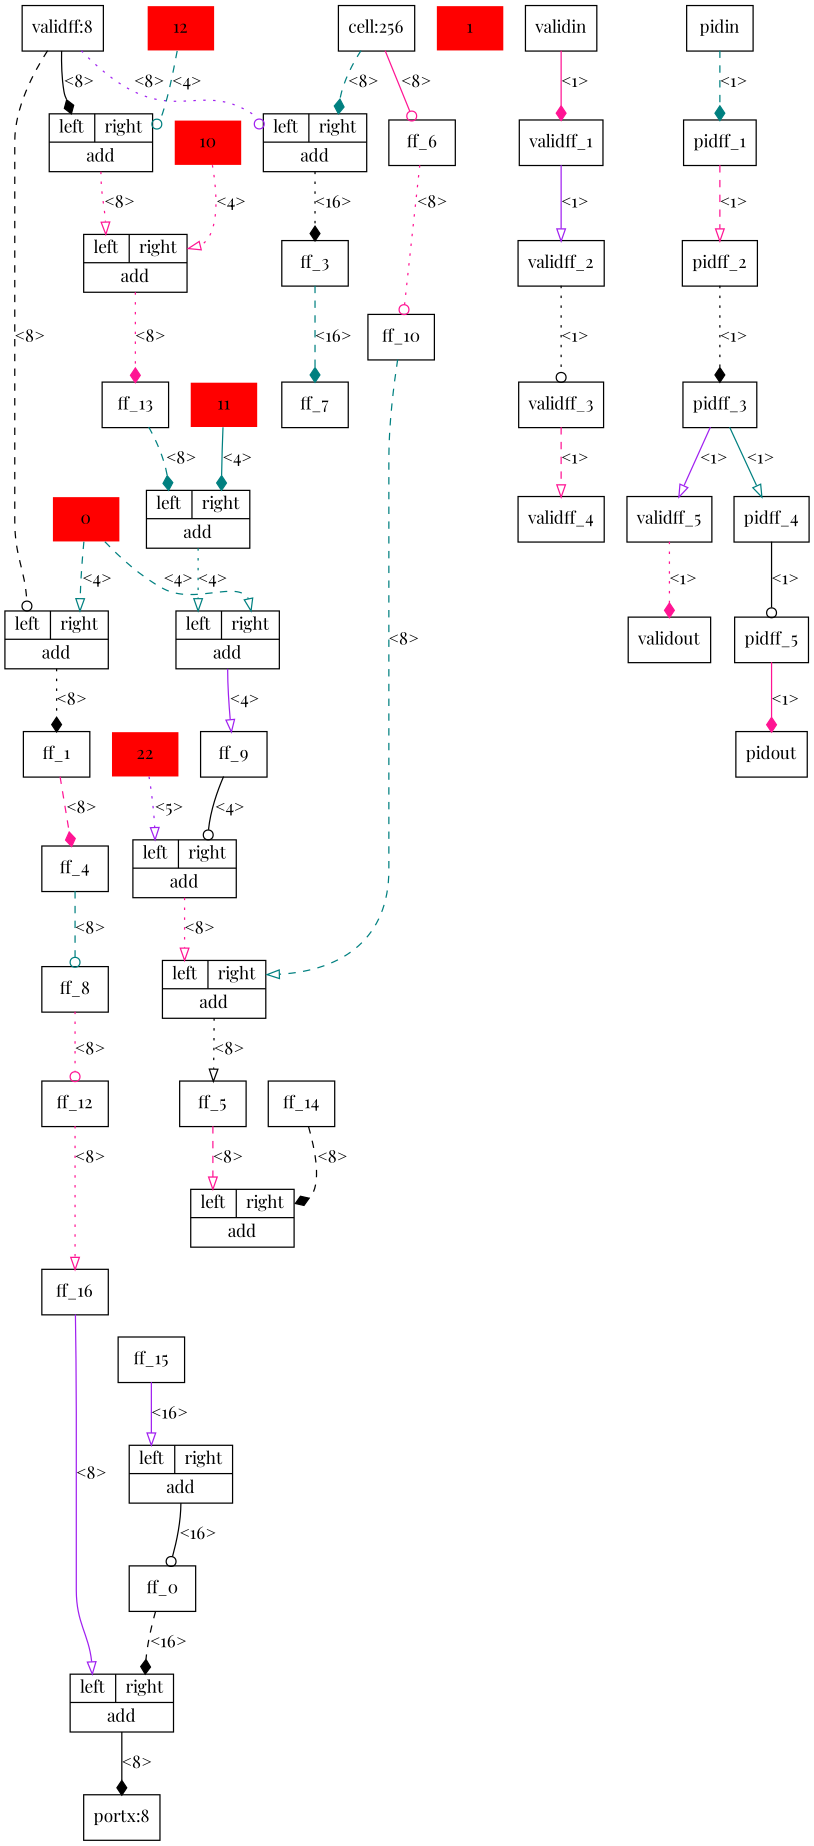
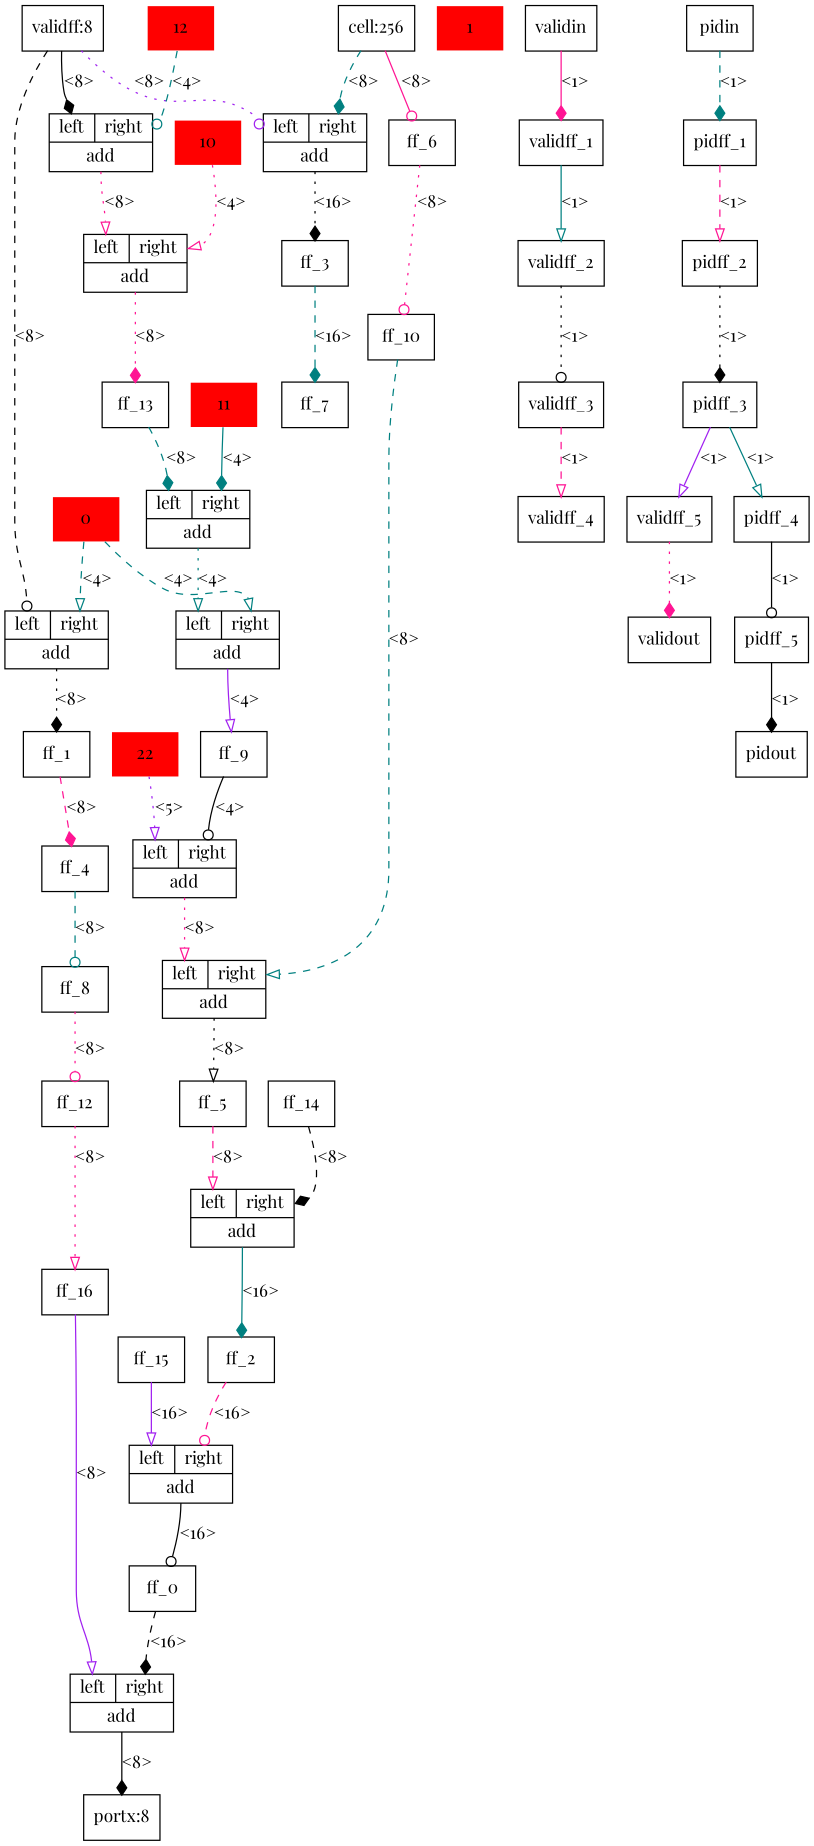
  digraph {
    fontname="Playfair Display"
    node [d=0 fontname="Playfair Display" l=0 od=1 shape=record w=8]
    edge [arrowhead=onormal color=deeppink fontname="Playfair Display" style=dashed]
    n1 [d=11 l=5 label="portx:8" od=0 w=0]
    n2 [color=red l=2 label=22 od=0 shape=plaintext style=filled w=5]
    n3 [d=11 debug="19 1" l=2 label="{{<left> left | <right> right} | <out> add}" od=10]
    n4 [d=21 debug="19 1" l=2 label="{{<left> left | <right> right} | <out> add}" od=10]
    n5 [d=17 debug="19 1" l=1 label="{{<left> left | <right> right} | <out> add}" od=8 w=4]
    ff_9 [d=1 l=2 w=4]
    n7 [label="validff:8" od=0]
    n8 [d=10 debug="19 1" label="{{<left> left | <right> right} | <out> add}" od=10]
    n9 [d=12 debug="19 1" label="{{<left> left | <right> right} | <out> add}" od=12 w=16]
    n10 [d=10 debug="19 1" label="{{<left> left | <right> right} | <out> add}" od=10]
    n11 [d=20 debug="19 1" label="{{<left> left | <right> right} | <out> add}" od=10]
    ff_3 [d=1 l=1 w=16]
    ff_1 [d=1 l=1]
    n14 [color=red label=12 od=0 shape=plaintext style=filled w=4]
    ff_13 [d=1 l=1]
    n16 [color=red label=10 od=0 shape=plaintext style=filled w=4]
    n17 [d=9 debug="19 1" l=1 label="{{<left> left | <right> right} | <out> add}" od=8 w=4]
    n18 [color=red l=1 label=11 od=0 shape=plaintext style=filled w=4]
    n19 [color=red l=1 label=0 od=0 shape=plaintext style=filled w=4]
    n20 [color=red l=-1 label=1 od=0 shape=plaintext style=filled w=0]
    ff_5 [d=1 l=3]
    n22 [d=13 debug="19 1" l=3 label="{{<left> left | <right> right} | <out> add}" od=12 w=16]
+   ff_2 [d=1 l=4 w=16]
    n24 [d=13 debug="19 1" l=4 label="{{<left> left | <right> right} | <out> add}" od=12 w=16]
    ff_0 [d=1 l=5 w=16]
    n26 [d=11 debug="19 1" l=5 label="{{<left> left | <right> right} | <out> add}" od=10]
    ff_7 [d=1 l=2 w=16]
    ff_4 [d=1 l=2]
    n29 [label="cell:256" od=0]
    ff_6 [d=1 l=1]
    ff_10 [d=1 l=2]
    ff_8 [d=1 l=3]
    ff_12 [d=1 l=4]
    ff_16 [d=1 l=5]
    ff_14 [d=1 l=3]
    ff_15 [d=1 l=4 w=16]
    validin [od=0 w=1]
    validff_1 [l=1 w=1]
    validff_2 [l=2 w=1]
    validff_3 [l=3 w=1]
    validff_4 [l=4 w=1]
    validff_5 [l=5 w=1]
    validout [od=0 w=1]
    pidin [od=0 w=1]
    pidff_1 [l=1 w=1]
    pidff_2 [l=2 w=1]
    pidff_3 [l=3 w=1]
    pidff_4 [l=4 w=1]
    pidff_5 [l=5 w=1]
    pidout [od=0 w=1]
    n2 -> n3 [color=purple headport=left label="<5>" style=dotted]
    n3 -> n4 [headport=left label="<8>" style=dotted tailport=out]
    n4 -> ff_5 [color=black label="<8>" style=dotted tailport=out]
    n5 -> ff_9 [color=purple label="<4>" style=solid tailport=out]
    ff_9 -> n3 [arrowhead=odot color=black headport=right label="<4>" style=solid]
    n7 -> n8 [arrowhead=diamond color=black headport=left label="<8>" style=solid]
    n7 -> n9 [arrowhead=odot color=purple headport=left label="<8>" style=dotted]
    n7 -> n10 [arrowhead=odot color=black headport=left label="<8>"]
    n8 -> n11 [headport=left label="<8>" style=dotted tailport=out]
    n9 -> ff_3 [arrowhead=diamond color=black label="<16>" style=dotted tailport=out]
    n10 -> ff_1 [arrowhead=diamond color=black label="<8>" style=dotted tailport=out]
    n11 -> ff_13 [arrowhead=diamond label="<8>" style=dotted tailport=out]
    ff_3 -> ff_7 [arrowhead=diamond color=teal label="<16>"]
    ff_1 -> ff_4 [arrowhead=diamond label="<8>"]
    n14 -> n8 [arrowhead=odot color=teal headport=right label="<4>"]
    ff_13 -> n17 [arrowhead=diamond color=teal headport=left label="<8>"]
    n16 -> n11 [headport=right label="<4>" style=dotted]
    n17 -> n5 [color=teal headport=left label="<4>" style=dotted tailport=out]
    n18 -> n17 [arrowhead=diamond color=teal headport=right label="<4>" style=solid]
    n19 -> n5 [color=teal headport=right label="<4>"]
    n19 -> n10 [color=teal headport=right label="<4>"]
    ff_5 -> n22 [headport=left label="<8>"]
+   n22 -> ff_2 [arrowhead=diamond color=teal label="<16>" style=solid tailport=out]
+   ff_2 -> n24 [arrowhead=odot headport=right label="<16>"]
    n24 -> ff_0 [arrowhead=odot color=black label="<16>" style=solid tailport=out]
    ff_0 -> n26 [arrowhead=diamond color=black headport=right label="<16>"]
    n26 -> n1 [arrowhead=diamond color=black label="<8>" style=solid tailport=out]
    ff_4 -> ff_8 [arrowhead=odot color=teal label="<8>"]
    n29 -> n9 [arrowhead=diamond color=teal headport=right label="<8>"]
    n29 -> ff_6 [arrowhead=odot label="<8>" style=solid]
    ff_6 -> ff_10 [arrowhead=odot label="<8>" style=dotted]
    ff_10 -> n4 [color=teal headport=right label="<8>"]
    ff_8 -> ff_12 [arrowhead=odot label="<8>" style=dotted]
    ff_12 -> ff_16 [label="<8>" style=dotted]
    ff_16 -> n26 [color=purple headport=left label="<8>" style=solid]
    ff_14 -> n22 [arrowhead=diamond color=black headport=right label="<8>"]
    ff_15 -> n24 [color=purple headport=left label="<16>" style=solid]
    validin -> validff_1 [arrowhead=diamond label="<1>" style=solid]
-   validff_1 -> validff_2 [color=purple label="<1>" style=solid]
+   validff_1 -> validff_2 [color=teal label="<1>" style=solid]
    validff_2 -> validff_3 [arrowhead=odot color=black label="<1>" style=dotted]
    validff_3 -> validff_4 [label="<1>"]
    validff_5 -> validout [arrowhead=diamond label="<1>" style=dotted]
    pidin -> pidff_1 [arrowhead=diamond color=teal label="<1>"]
    pidff_1 -> pidff_2 [label="<1>"]
    pidff_2 -> pidff_3 [arrowhead=diamond color=black label="<1>" style=dotted]
    pidff_3 -> validff_5 [color=purple label="<1>" style=solid]
    pidff_3 -> pidff_4 [color=teal label="<1>" style=solid]
    pidff_4 -> pidff_5 [arrowhead=odot color=black label="<1>" style=solid]
-   pidff_5 -> pidout [arrowhead=diamond label="<1>" style=solid]
+   pidff_5 -> pidout [arrowhead=diamond color=black label="<1>" style=solid]
  }
